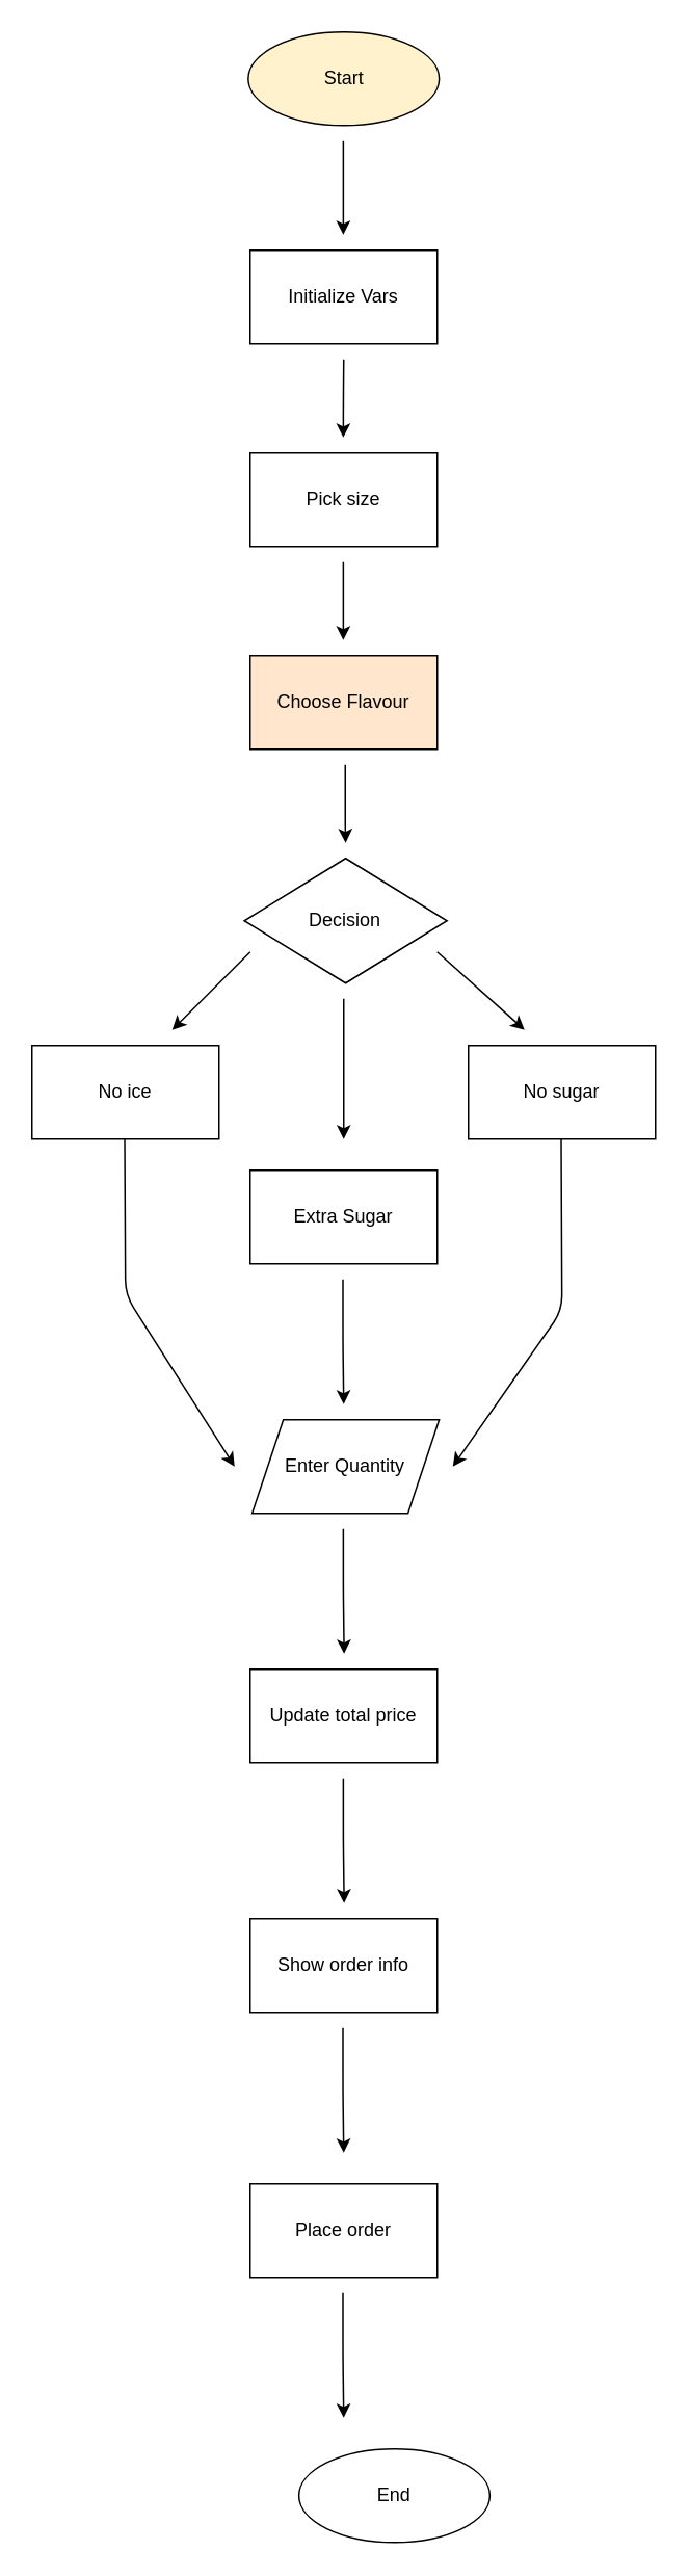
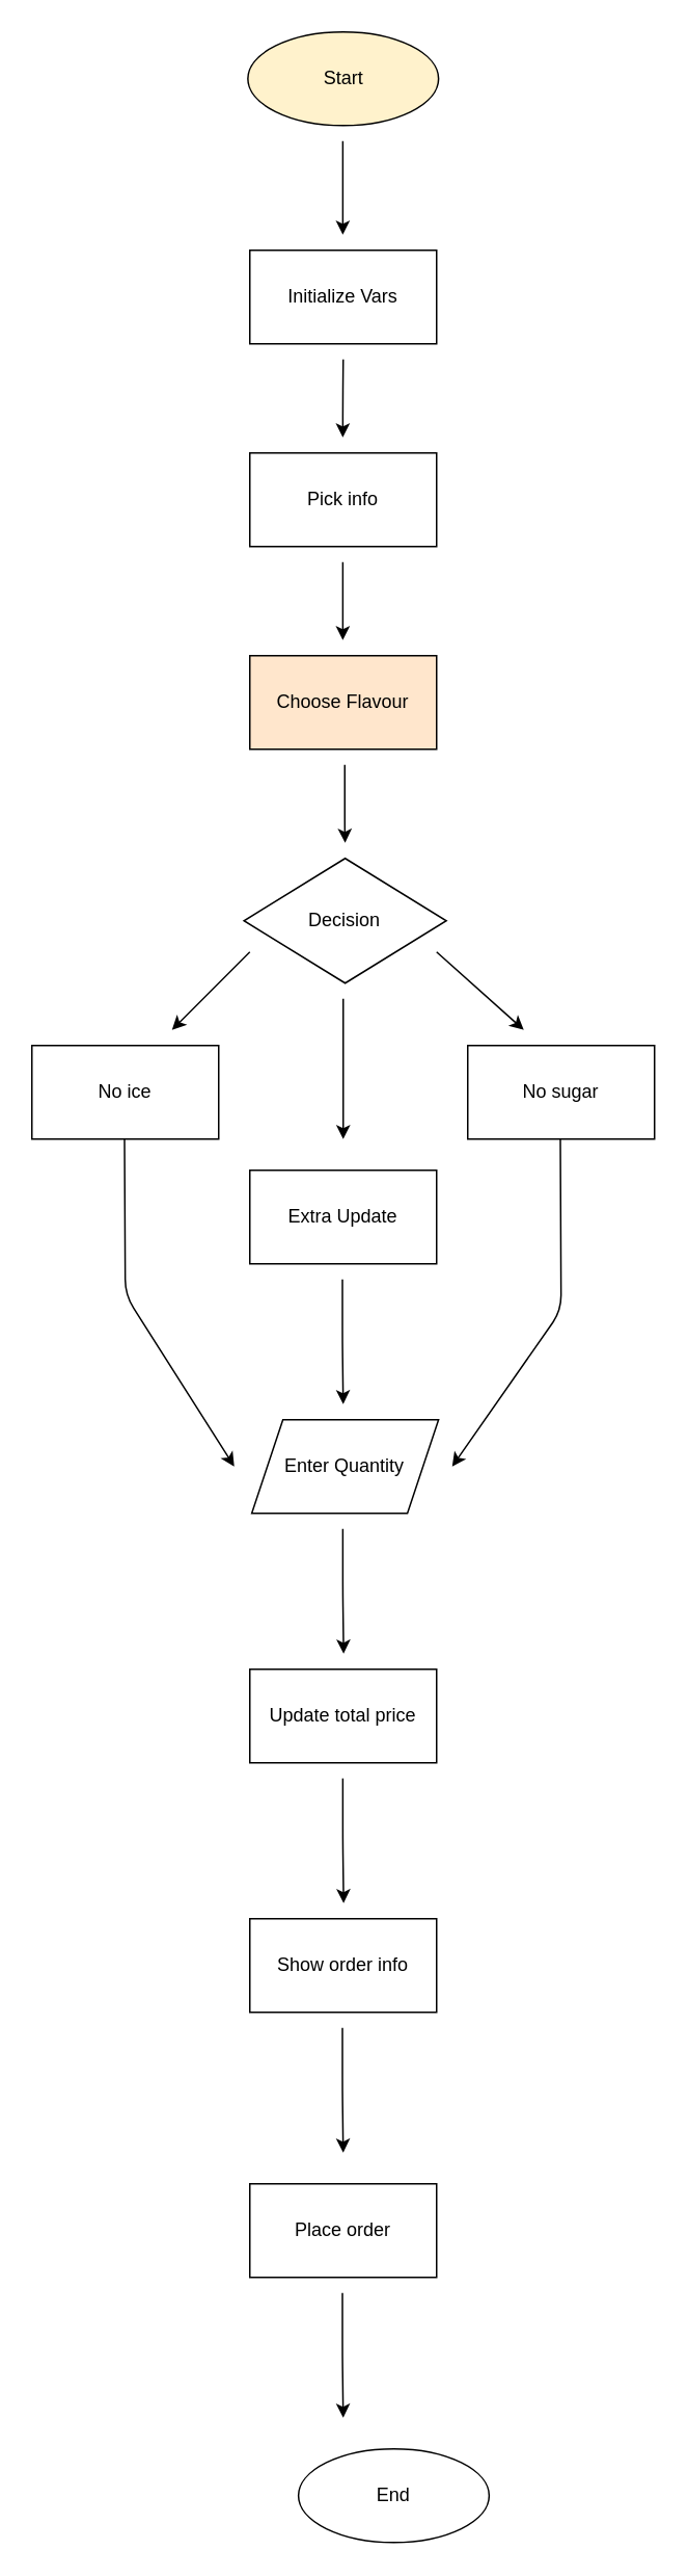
  <mxCell id="0" />
  <mxCell id="1" parent="0" />
  <mxCell id="2" value="" style="endArrow=classic;html=1;exitX=0.5;exitY=1;exitDx=0;exitDy=0;" edge="1" parent="1"><mxGeometry width="50" height="50" relative="1" as="geometry"><mxPoint x="219.75" y="90" as="sourcePoint" /><mxPoint x="219.75" y="150" as="targetPoint" /><Array as="points"><mxPoint x="219.75" y="130" /></Array></mxGeometry></mxCell>
  <mxCell id="3" value="Initialize Vars" style="rounded=0;whiteSpace=wrap;html=1;" vertex="1" parent="1"><mxGeometry x="160" y="160" width="120" height="60" as="geometry" /></mxCell>
  <mxCell id="4" value="" style="endArrow=classic;html=1;" edge="1" parent="1"><mxGeometry width="50" height="50" relative="1" as="geometry"><mxPoint x="220" y="230" as="sourcePoint" /><mxPoint x="219.75" y="280" as="targetPoint" /><Array as="points"><mxPoint x="219.75" y="260" /></Array></mxGeometry></mxCell>
- <mxCell id="5" value="Pick size" style="rounded=0;whiteSpace=wrap;html=1;" vertex="1" parent="1"><mxGeometry x="160" y="290" width="120" height="60" as="geometry" /></mxCell>
+ <mxCell id="5" value="Pick info" style="rounded=0;whiteSpace=wrap;html=1;" vertex="1" parent="1"><mxGeometry x="160" y="290" width="120" height="60" as="geometry" /></mxCell>
  <mxCell id="6" value="" style="endArrow=classic;html=1;exitX=0.5;exitY=1;exitDx=0;exitDy=0;" edge="1" parent="1"><mxGeometry width="50" height="50" relative="1" as="geometry"><mxPoint x="219.75" y="360" as="sourcePoint" /><mxPoint x="219.75" y="410" as="targetPoint" /><Array as="points"><mxPoint x="219.75" y="400" /></Array></mxGeometry></mxCell>
  <mxCell id="7" value="Choose Flavour" style="rounded=0;whiteSpace=wrap;html=1;fillColor=#ffe6cc;" vertex="1" parent="1"><mxGeometry x="160" y="420" width="120" height="60" as="geometry" /></mxCell>
  <mxCell id="8" value="" style="endArrow=classic;html=1;exitX=0.5;exitY=1;exitDx=0;exitDy=0;" edge="1" parent="1"><mxGeometry width="50" height="50" relative="1" as="geometry"><mxPoint x="221" y="490" as="sourcePoint" /><mxPoint x="221.25" y="540" as="targetPoint" /><Array as="points"><mxPoint x="221" y="530" /></Array></mxGeometry></mxCell>
  <mxCell id="9" value="" style="endArrow=classic;html=1;" edge="1" parent="1"><mxGeometry width="50" height="50" relative="1" as="geometry"><mxPoint x="160" y="610" as="sourcePoint" /><mxPoint x="110" y="660" as="targetPoint" /><Array as="points" /></mxGeometry></mxCell>
  <mxCell id="10" value="" style="endArrow=classic;html=1;" edge="1" parent="1"><mxGeometry width="50" height="50" relative="1" as="geometry"><mxPoint x="280" y="610" as="sourcePoint" /><mxPoint x="336" y="660" as="targetPoint" /><Array as="points" /></mxGeometry></mxCell>
  <mxCell id="11" value="No sugar" style="rounded=0;whiteSpace=wrap;html=1;" vertex="1" parent="1"><mxGeometry x="300" y="670" width="120" height="60" as="geometry" /></mxCell>
- <mxCell id="12" value="Extra Sugar" style="rounded=0;whiteSpace=wrap;html=1;" vertex="1" parent="1"><mxGeometry x="160" y="750" width="120" height="60" as="geometry" /></mxCell>
+ <mxCell id="12" value="Extra Update" style="rounded=0;whiteSpace=wrap;html=1;" vertex="1" parent="1"><mxGeometry x="160" y="750" width="120" height="60" as="geometry" /></mxCell>
  <mxCell id="13" value="No ice" style="rounded=0;whiteSpace=wrap;html=1;" vertex="1" parent="1"><mxGeometry x="20" y="670" width="120" height="60" as="geometry" /></mxCell>
  <mxCell id="14" value="" style="endArrow=classic;html=1;" edge="1" parent="1"><mxGeometry width="50" height="50" relative="1" as="geometry"><mxPoint x="220" y="640" as="sourcePoint" /><mxPoint x="220" y="730" as="targetPoint" /></mxGeometry></mxCell>
  <mxCell id="15" value="" style="endArrow=classic;html=1;exitX=0.5;exitY=1;exitDx=0;exitDy=0;" edge="1" parent="1"><mxGeometry width="50" height="50" relative="1" as="geometry"><mxPoint x="359.5" y="730" as="sourcePoint" /><mxPoint x="290" y="940" as="targetPoint" /><Array as="points"><mxPoint x="360" y="840" /></Array></mxGeometry></mxCell>
  <mxCell id="16" value="" style="endArrow=classic;html=1;exitX=0.5;exitY=1;exitDx=0;exitDy=0;" edge="1" parent="1"><mxGeometry width="50" height="50" relative="1" as="geometry"><mxPoint x="79.5" y="730" as="sourcePoint" /><mxPoint x="150" y="940" as="targetPoint" /><Array as="points"><mxPoint x="80" y="830" /></Array></mxGeometry></mxCell>
  <mxCell id="17" value="" style="endArrow=classic;html=1;exitX=0.5;exitY=1;exitDx=0;exitDy=0;" edge="1" parent="1"><mxGeometry width="50" height="50" relative="1" as="geometry"><mxPoint x="219.5" y="820" as="sourcePoint" /><mxPoint x="220" y="900" as="targetPoint" /><Array as="points"><mxPoint x="219.5" y="860" /></Array></mxGeometry></mxCell>
  <mxCell id="18" value="" style="endArrow=classic;html=1;exitX=0.5;exitY=1;exitDx=0;exitDy=0;" edge="1" parent="1"><mxGeometry width="50" height="50" relative="1" as="geometry"><mxPoint x="219.75" y="1140" as="sourcePoint" /><mxPoint x="220.25" y="1220" as="targetPoint" /><Array as="points"><mxPoint x="219.75" y="1180" /></Array></mxGeometry></mxCell>
  <mxCell id="19" value="" style="endArrow=classic;html=1;exitX=0.5;exitY=1;exitDx=0;exitDy=0;" edge="1" parent="1"><mxGeometry width="50" height="50" relative="1" as="geometry"><mxPoint x="219.75" y="980" as="sourcePoint" /><mxPoint x="220.25" y="1060" as="targetPoint" /><Array as="points"><mxPoint x="219.75" y="1020" /></Array></mxGeometry></mxCell>
  <mxCell id="20" value="Show order info" style="rounded=0;whiteSpace=wrap;html=1;" vertex="1" parent="1"><mxGeometry x="160" y="1230" width="120" height="60" as="geometry" /></mxCell>
  <mxCell id="21" value="" style="endArrow=classic;html=1;exitX=0.5;exitY=1;exitDx=0;exitDy=0;" edge="1" parent="1"><mxGeometry width="50" height="50" relative="1" as="geometry"><mxPoint x="219.5" y="1300" as="sourcePoint" /><mxPoint x="220" y="1380" as="targetPoint" /><Array as="points"><mxPoint x="219.5" y="1340" /></Array></mxGeometry></mxCell>
  <mxCell id="22" value="Update total price" style="rounded=0;whiteSpace=wrap;html=1;" vertex="1" parent="1"><mxGeometry x="160" y="1070" width="120" height="60" as="geometry" /></mxCell>
  <mxCell id="23" value="Place order" style="rounded=0;whiteSpace=wrap;html=1;" vertex="1" parent="1"><mxGeometry x="160" y="1400" width="120" height="60" as="geometry" /></mxCell>
  <mxCell id="24" value="" style="endArrow=classic;html=1;exitX=0.5;exitY=1;exitDx=0;exitDy=0;" edge="1" parent="1"><mxGeometry width="50" height="50" relative="1" as="geometry"><mxPoint x="219.5" y="1470" as="sourcePoint" /><mxPoint x="220" y="1550" as="targetPoint" /><Array as="points"><mxPoint x="219.5" y="1510" /></Array></mxGeometry></mxCell>
  <mxCell id="25" value="Decision" style="rhombus;whiteSpace=wrap;html=1;" vertex="1" parent="1"><mxGeometry x="156.25" y="550" width="130" height="80" as="geometry" /></mxCell>
  <mxCell id="26" value="Start" style="ellipse;whiteSpace=wrap;html=1;fillColor=#fff2cc;" vertex="1" parent="1"><mxGeometry x="158.75" y="20" width="122.5" height="60" as="geometry" /></mxCell>
  <mxCell id="27" value="End" style="ellipse;whiteSpace=wrap;html=1;" vertex="1" parent="1"><mxGeometry x="191.25" y="1570" width="122.5" height="60" as="geometry" /></mxCell>
  <mxCell id="28" value="Enter Quantity" style="shape=parallelogram;perimeter=parallelogramPerimeter;whiteSpace=wrap;html=1;fixedSize=1;" vertex="1" parent="1"><mxGeometry x="161.25" y="910" width="120" height="60" as="geometry" /></mxCell>
